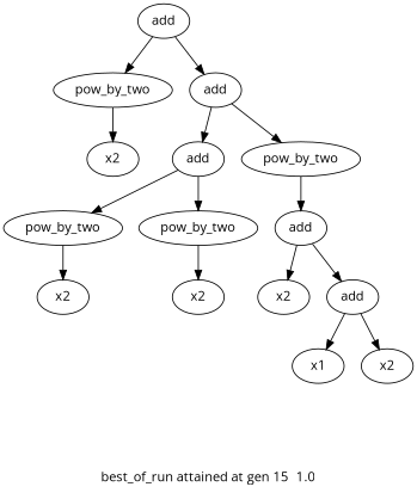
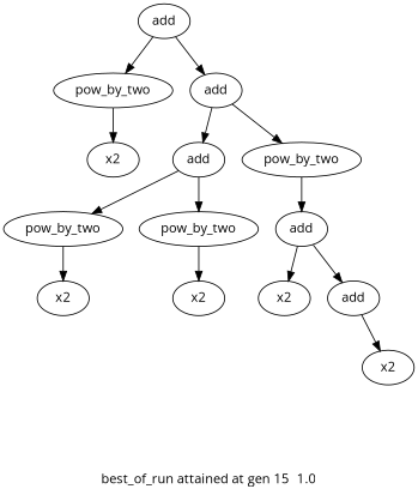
  digraph {
    label="\n\nbest_of_run attained at gen 15  1.0"
    fontname="Open Sans"
    node [fontname="Open Sans"]
    edge [fontname="Open Sans"]
    n1 [label=add]
    n2 [label=pow_by_two]
    n3 [label=add]
    n4 [label=x2]
    n5 [label=add]
    n6 [label=pow_by_two]
    n7 [label=pow_by_two]
    n8 [label=pow_by_two]
    n9 [label=x2]
    n10 [label=x2]
    n11 [label=add]
    n12 [label=x2]
    n13 [label=add]
-   n14 [label=x1]
    n15 [label=x2]
    n1 -> n2
    n1 -> n3
    n2 -> n4
    n3 -> n5
    n3 -> n6
    n5 -> n7
    n5 -> n8
    n6 -> n11
    n7 -> n9
    n8 -> n10
    n11 -> n12
    n11 -> n13
-   n13 -> n14
    n13 -> n15
  }
